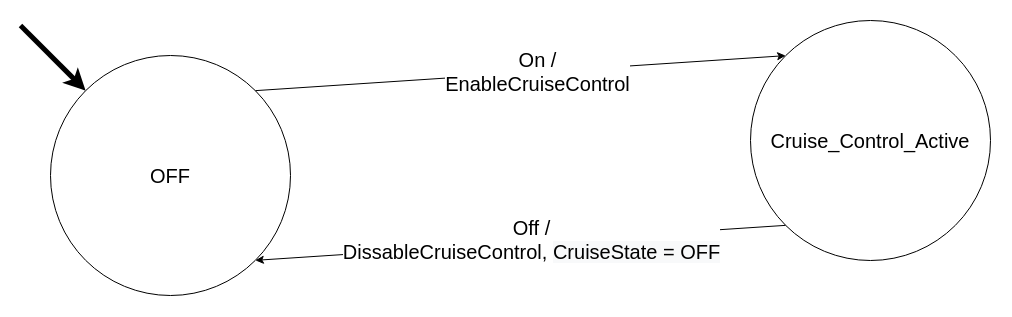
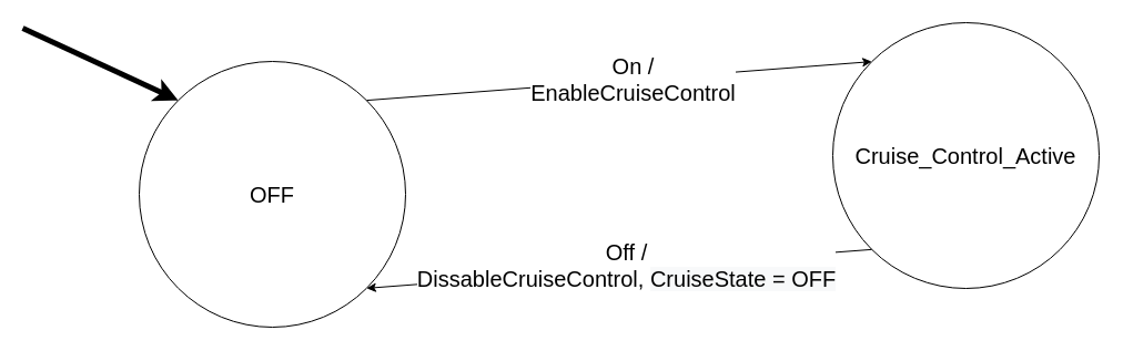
  <mxCell id="0" />
  <mxCell id="1" parent="0" />
- <mxCell id="2" value="&lt;span style=&quot;font-size: 20px&quot;&gt;OFF&lt;/span&gt;" style="ellipse;whiteSpace=wrap;html=1;aspect=fixed;" parent="1" vertex="1"><mxGeometry x="50" y="55" width="240" height="240" as="geometry" /></mxCell>
+ <mxCell id="2" value="&lt;span style=&quot;font-size: 20px&quot;&gt;OFF&lt;/span&gt;" style="ellipse;whiteSpace=wrap;html=1;aspect=fixed;" parent="1" vertex="1"><mxGeometry x="125" y="55" width="240" height="240" as="geometry" /></mxCell>
  <mxCell id="3" value="&lt;font style=&quot;font-size: 20px&quot;&gt;Cruise_Control_Active&lt;/font&gt;" style="ellipse;whiteSpace=wrap;html=1;aspect=fixed;" parent="1" vertex="1"><mxGeometry x="750" y="20" width="240" height="240" as="geometry" /></mxCell>
  <mxCell id="4" value="" style="endArrow=classic;html=1;entryX=0;entryY=0;entryDx=0;entryDy=0;exitX=1;exitY=0;exitDx=0;exitDy=0;" parent="1" source="2" target="3" edge="1"><mxGeometry width="50" height="50" relative="1" as="geometry"><mxPoint x="290" y="385" as="sourcePoint" /><mxPoint x="810" y="375" as="targetPoint" /></mxGeometry></mxCell>
  <mxCell id="5" value="&lt;font style=&quot;font-size: 20px&quot;&gt;On /&lt;br&gt;Enable&lt;/font&gt;&lt;span style=&quot;font-size: 20px&quot;&gt;CruiseControl&lt;/span&gt;" style="edgeLabel;html=1;align=center;verticalAlign=middle;resizable=0;points=[];" parent="4" vertex="1" connectable="0"><mxGeometry x="0.128" y="-3" relative="1" as="geometry"><mxPoint x="-17.85" y="-3" as="offset" /></mxGeometry></mxCell>
  <mxCell id="6" value="" style="endArrow=classic;html=1;entryX=0;entryY=0;entryDx=0;entryDy=0;strokeWidth=5;" parent="1" target="2" edge="1"><mxGeometry width="50" height="50" relative="1" as="geometry"><mxPoint x="20" y="25" as="sourcePoint" /><mxPoint x="350" y="185" as="targetPoint" /></mxGeometry></mxCell>
  <mxCell id="7" value="" style="endArrow=classic;html=1;exitX=0;exitY=1;exitDx=0;exitDy=0;entryX=1;entryY=1;entryDx=0;entryDy=0;" edge="1" parent="1" source="3" target="2"><mxGeometry width="50" height="50" relative="1" as="geometry"><mxPoint x="785.147" y="90.147" as="sourcePoint" /><mxPoint x="254.853" y="90.147" as="targetPoint" /></mxGeometry></mxCell>
  <mxCell id="8" value="&lt;font style=&quot;font-size: 20px&quot;&gt;&lt;font style=&quot;font-size: 20px&quot;&gt;Off /&lt;br&gt;DissableCruiseControl,&amp;nbsp;&lt;/font&gt;&lt;span style=&quot;background-color: rgb(248 , 249 , 250)&quot;&gt;CruiseState&amp;nbsp;= OFF&lt;/span&gt;&lt;/font&gt;" style="edgeLabel;html=1;align=center;verticalAlign=middle;resizable=0;points=[];" vertex="1" connectable="0" parent="7"><mxGeometry x="-0.128" y="-2" relative="1" as="geometry"><mxPoint x="-23.15" as="offset" /></mxGeometry></mxCell>
